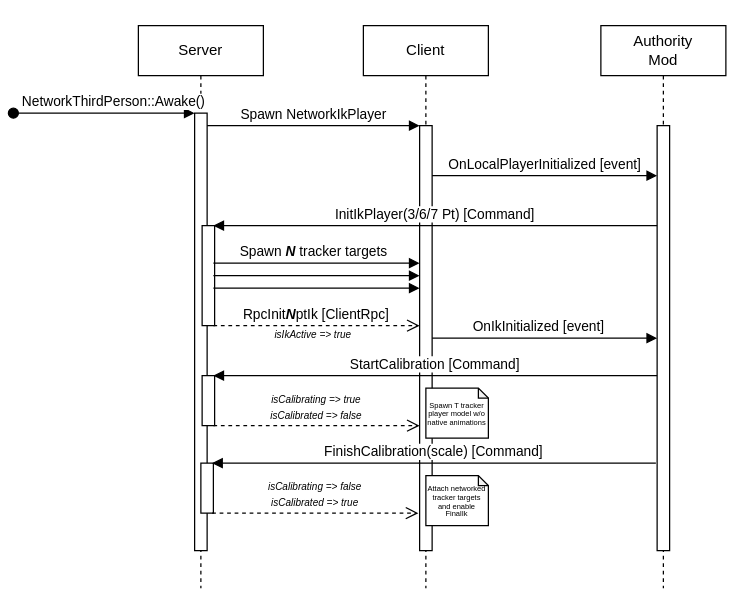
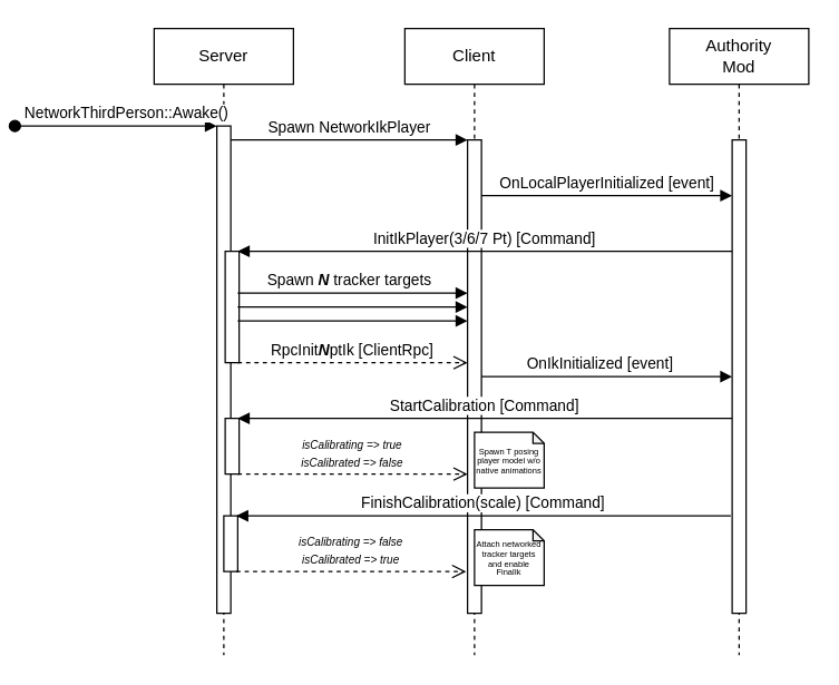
  <mxCell id="0" />
  <mxCell id="1" parent="0" />
  <mxCell id="2" value="Server" style="shape=umlLifeline;perimeter=lifelinePerimeter;whiteSpace=wrap;html=1;container=0;dropTarget=0;collapsible=0;recursiveResize=0;outlineConnect=0;portConstraint=eastwest;newEdgeStyle={&quot;edgeStyle&quot;:&quot;elbowEdgeStyle&quot;,&quot;elbow&quot;:&quot;vertical&quot;,&quot;curved&quot;:0,&quot;rounded&quot;:0};" parent="1" vertex="1"><mxGeometry x="20" y="20" width="100" height="450" as="geometry" /></mxCell>
  <mxCell id="3" value="" style="html=1;points=[];perimeter=orthogonalPerimeter;outlineConnect=0;targetShapes=umlLifeline;portConstraint=eastwest;newEdgeStyle={&quot;edgeStyle&quot;:&quot;elbowEdgeStyle&quot;,&quot;elbow&quot;:&quot;vertical&quot;,&quot;curved&quot;:0,&quot;rounded&quot;:0};" parent="2" vertex="1"><mxGeometry x="45" y="70" width="10" height="350" as="geometry" /></mxCell>
  <mxCell id="4" value="NetworkThirdPerson::Awake()" style="html=1;verticalAlign=bottom;startArrow=oval;endArrow=block;startSize=8;edgeStyle=elbowEdgeStyle;elbow=vertical;curved=0;rounded=0;" parent="2" target="3" edge="1"><mxGeometry x="0.103" relative="1" as="geometry"><mxPoint x="-100" y="70" as="sourcePoint" /><mxPoint as="offset" /></mxGeometry></mxCell>
  <mxCell id="5" value="" style="html=1;points=[];perimeter=orthogonalPerimeter;outlineConnect=0;targetShapes=umlLifeline;portConstraint=eastwest;newEdgeStyle={&quot;edgeStyle&quot;:&quot;elbowEdgeStyle&quot;,&quot;elbow&quot;:&quot;vertical&quot;,&quot;curved&quot;:0,&quot;rounded&quot;:0};" vertex="1" parent="2"><mxGeometry x="51" y="160" width="10" height="80" as="geometry" /></mxCell>
  <mxCell id="6" value="" style="html=1;points=[];perimeter=orthogonalPerimeter;outlineConnect=0;targetShapes=umlLifeline;portConstraint=eastwest;newEdgeStyle={&quot;edgeStyle&quot;:&quot;elbowEdgeStyle&quot;,&quot;elbow&quot;:&quot;vertical&quot;,&quot;curved&quot;:0,&quot;rounded&quot;:0};" vertex="1" parent="2"><mxGeometry x="51" y="280" width="10" height="40" as="geometry" /></mxCell>
  <mxCell id="7" value="Client" style="shape=umlLifeline;perimeter=lifelinePerimeter;whiteSpace=wrap;html=1;container=0;dropTarget=0;collapsible=0;recursiveResize=0;outlineConnect=0;portConstraint=eastwest;newEdgeStyle={&quot;edgeStyle&quot;:&quot;elbowEdgeStyle&quot;,&quot;elbow&quot;:&quot;vertical&quot;,&quot;curved&quot;:0,&quot;rounded&quot;:0};" parent="1" vertex="1"><mxGeometry x="200" y="20" width="100" height="450" as="geometry" /></mxCell>
  <mxCell id="8" value="" style="html=1;points=[];perimeter=orthogonalPerimeter;outlineConnect=0;targetShapes=umlLifeline;portConstraint=eastwest;newEdgeStyle={&quot;edgeStyle&quot;:&quot;elbowEdgeStyle&quot;,&quot;elbow&quot;:&quot;vertical&quot;,&quot;curved&quot;:0,&quot;rounded&quot;:0};" parent="7" vertex="1"><mxGeometry x="45" y="80" width="10" height="340" as="geometry" /></mxCell>
  <mxCell id="9" value="Spawn NetworkIkPlayer" style="html=1;verticalAlign=bottom;endArrow=block;edgeStyle=elbowEdgeStyle;elbow=vertical;curved=0;rounded=0;" parent="1" source="3" target="8" edge="1"><mxGeometry relative="1" as="geometry"><mxPoint x="175" y="110" as="sourcePoint" /><Array as="points"><mxPoint x="160" y="100" /></Array></mxGeometry></mxCell>
  <mxCell id="10" value="RpcInit&lt;b&gt;&lt;i&gt;N&lt;/i&gt;&lt;/b&gt;ptIk [ClientRpc]" style="html=1;verticalAlign=bottom;endArrow=open;dashed=1;endSize=8;edgeStyle=elbowEdgeStyle;elbow=vertical;curved=0;rounded=0;" parent="1" edge="1"><mxGeometry x="-0.001" relative="1" as="geometry"><mxPoint x="245" y="260" as="targetPoint" /><Array as="points"><mxPoint x="160" y="260" /></Array><mxPoint x="80" y="260" as="sourcePoint" /><mxPoint as="offset" /></mxGeometry></mxCell>
  <mxCell id="11" value="Authority&lt;br&gt;Mod" style="shape=umlLifeline;perimeter=lifelinePerimeter;whiteSpace=wrap;html=1;container=0;dropTarget=0;collapsible=0;recursiveResize=0;outlineConnect=0;portConstraint=eastwest;newEdgeStyle={&quot;edgeStyle&quot;:&quot;elbowEdgeStyle&quot;,&quot;elbow&quot;:&quot;vertical&quot;,&quot;curved&quot;:0,&quot;rounded&quot;:0};" vertex="1" parent="1"><mxGeometry x="390" y="20" width="100" height="450" as="geometry" /></mxCell>
  <mxCell id="12" value="" style="html=1;points=[];perimeter=orthogonalPerimeter;outlineConnect=0;targetShapes=umlLifeline;portConstraint=eastwest;newEdgeStyle={&quot;edgeStyle&quot;:&quot;elbowEdgeStyle&quot;,&quot;elbow&quot;:&quot;vertical&quot;,&quot;curved&quot;:0,&quot;rounded&quot;:0};" vertex="1" parent="11"><mxGeometry x="45" y="80" width="10" height="340" as="geometry" /></mxCell>
  <mxCell id="13" value="OnLocalPlayerInitialized [event]" style="html=1;verticalAlign=bottom;endArrow=block;edgeStyle=elbowEdgeStyle;elbow=vertical;curved=0;rounded=0;" edge="1" parent="1" target="12"><mxGeometry relative="1" as="geometry"><mxPoint x="255" y="140" as="sourcePoint" /><Array as="points" /><mxPoint x="430" y="140" as="targetPoint" /><mxPoint as="offset" /></mxGeometry></mxCell>
  <mxCell id="14" value="InitIkPlayer(3/6/7 Pt) [Command]" style="html=1;verticalAlign=bottom;endArrow=block;edgeStyle=elbowEdgeStyle;elbow=vertical;curved=0;rounded=0;" edge="1" parent="1"><mxGeometry relative="1" as="geometry"><mxPoint x="435" y="180" as="sourcePoint" /><Array as="points"><mxPoint x="360" y="180" /></Array><mxPoint x="80" y="180" as="targetPoint" /></mxGeometry></mxCell>
  <mxCell id="15" value="Spawn &lt;b&gt;&lt;i&gt;N&lt;/i&gt;&lt;/b&gt; tracker targets" style="html=1;verticalAlign=bottom;endArrow=block;edgeStyle=elbowEdgeStyle;elbow=vertical;curved=0;rounded=0;" edge="1" parent="1" target="8"><mxGeometry x="0.292" relative="1" as="geometry"><mxPoint x="155" y="210" as="sourcePoint" /><Array as="points"><mxPoint x="80" y="210" /></Array><mxPoint x="210" y="210" as="targetPoint" /><mxPoint as="offset" /></mxGeometry></mxCell>
  <mxCell id="16" value="" style="html=1;verticalAlign=bottom;endArrow=block;edgeStyle=elbowEdgeStyle;elbow=vertical;curved=0;rounded=0;" edge="1" parent="1"><mxGeometry x="0.292" relative="1" as="geometry"><mxPoint x="155" y="220" as="sourcePoint" /><Array as="points"><mxPoint x="80" y="220" /></Array><mxPoint x="245" y="220" as="targetPoint" /><mxPoint as="offset" /></mxGeometry></mxCell>
  <mxCell id="17" value="" style="html=1;verticalAlign=bottom;endArrow=block;edgeStyle=elbowEdgeStyle;elbow=vertical;curved=0;rounded=0;" edge="1" parent="1"><mxGeometry x="0.292" relative="1" as="geometry"><mxPoint x="155" y="230" as="sourcePoint" /><Array as="points"><mxPoint x="80" y="230" /></Array><mxPoint x="245" y="230" as="targetPoint" /><mxPoint as="offset" /></mxGeometry></mxCell>
  <mxCell id="18" value="OnIkInitialized [event]" style="html=1;verticalAlign=bottom;endArrow=block;edgeStyle=elbowEdgeStyle;elbow=vertical;curved=0;rounded=0;" edge="1" parent="1"><mxGeometry x="-0.056" relative="1" as="geometry"><mxPoint x="255" y="270" as="sourcePoint" /><Array as="points" /><mxPoint x="435" y="270" as="targetPoint" /><mxPoint as="offset" /></mxGeometry></mxCell>
  <mxCell id="19" value="StartCalibration [Command]" style="html=1;verticalAlign=bottom;endArrow=block;edgeStyle=elbowEdgeStyle;elbow=vertical;curved=0;rounded=0;" edge="1" parent="1"><mxGeometry relative="1" as="geometry"><mxPoint x="435" y="300" as="sourcePoint" /><Array as="points"><mxPoint x="360" y="300" /></Array><mxPoint x="80" y="300" as="targetPoint" /></mxGeometry></mxCell>
  <mxCell id="20" value="&lt;font style=&quot;font-size: 8px;&quot;&gt;&lt;i&gt;isCalibrating =&amp;gt; true&lt;br&gt;isCalibrated =&amp;gt; false&lt;br&gt;&lt;/i&gt;&lt;/font&gt;" style="html=1;verticalAlign=bottom;endArrow=open;dashed=1;endSize=8;edgeStyle=elbowEdgeStyle;elbow=vertical;curved=0;rounded=0;" edge="1" parent="1"><mxGeometry x="-0.001" relative="1" as="geometry"><mxPoint x="245" y="340" as="targetPoint" /><Array as="points"><mxPoint x="160" y="340" /></Array><mxPoint x="80" y="340" as="sourcePoint" /><mxPoint as="offset" /></mxGeometry></mxCell>
- <mxCell id="21" value="&lt;font size=&quot;1&quot; style=&quot;&quot;&gt;&lt;i style=&quot;font-size: 8px;&quot;&gt;isIkActive =&amp;gt; true&lt;/i&gt;&lt;/font&gt;" style="text;html=1;strokeColor=none;fillColor=none;align=center;verticalAlign=middle;whiteSpace=wrap;rounded=0;" vertex="1" parent="1"><mxGeometry x="120" y="251" width="80" height="30" as="geometry" /></mxCell>
  <mxCell id="22" value="" style="html=1;points=[];perimeter=orthogonalPerimeter;outlineConnect=0;targetShapes=umlLifeline;portConstraint=eastwest;newEdgeStyle={&quot;edgeStyle&quot;:&quot;elbowEdgeStyle&quot;,&quot;elbow&quot;:&quot;vertical&quot;,&quot;curved&quot;:0,&quot;rounded&quot;:0};" vertex="1" parent="1"><mxGeometry x="70" y="370" width="10" height="40" as="geometry" /></mxCell>
  <mxCell id="23" value="FinishCalibration(scale) [Command]" style="html=1;verticalAlign=bottom;endArrow=block;edgeStyle=elbowEdgeStyle;elbow=vertical;curved=0;rounded=0;" edge="1" parent="1"><mxGeometry relative="1" as="geometry"><mxPoint x="434" y="370" as="sourcePoint" /><Array as="points"><mxPoint x="359" y="370" /></Array><mxPoint x="79" y="370" as="targetPoint" /></mxGeometry></mxCell>
  <mxCell id="24" value="&lt;i data-darkreader-inline-border=&quot;&quot; style=&quot;border-color: var(--darkreader-border--border-color); font-size: 8px; --darkreader-inline-border: var(--darkreader-border--darkreader-border--border-color);&quot;&gt;isCalibrating =&amp;gt; false&lt;br data-darkreader-inline-border=&quot;&quot; style=&quot;border-color: var(--darkreader-border--border-color); --darkreader-inline-border: var(--darkreader-border--darkreader-border--border-color);&quot;&gt;isCalibrated =&amp;gt; true&lt;/i&gt;" style="html=1;verticalAlign=bottom;endArrow=open;dashed=1;endSize=8;edgeStyle=elbowEdgeStyle;elbow=vertical;curved=0;rounded=0;" edge="1" parent="1"><mxGeometry x="-0.001" relative="1" as="geometry"><mxPoint x="244" y="410" as="targetPoint" /><Array as="points"><mxPoint x="159" y="410" /></Array><mxPoint x="79" y="410" as="sourcePoint" /><mxPoint as="offset" /></mxGeometry></mxCell>
- <mxCell id="25" value="&lt;p style=&quot;line-height: 40%;&quot;&gt;&lt;font style=&quot;font-size: 6px;&quot;&gt;Spawn T tracker player model w/o native animations&lt;/font&gt;&lt;/p&gt;" style="shape=note;whiteSpace=wrap;html=1;backgroundOutline=1;darkOpacity=0.05;size=8;" vertex="1" parent="1"><mxGeometry x="250" y="310" width="50" height="40" as="geometry" /></mxCell>
+ <mxCell id="25" value="&lt;p style=&quot;line-height: 40%;&quot;&gt;&lt;font style=&quot;font-size: 6px;&quot;&gt;Spawn T posing player model w/o native animations&lt;/font&gt;&lt;/p&gt;" style="shape=note;whiteSpace=wrap;html=1;backgroundOutline=1;darkOpacity=0.05;size=8;" vertex="1" parent="1"><mxGeometry x="250" y="310" width="50" height="40" as="geometry" /></mxCell>
  <mxCell id="26" value="&lt;p style=&quot;line-height: 40%;&quot;&gt;&lt;font style=&quot;font-size: 6px;&quot;&gt;Attach networked tracker targets and enable FinalIk&lt;/font&gt;&lt;/p&gt;" style="shape=note;whiteSpace=wrap;html=1;backgroundOutline=1;darkOpacity=0.05;size=8;" vertex="1" parent="1"><mxGeometry x="250" y="380" width="50" height="40" as="geometry" /></mxCell>
